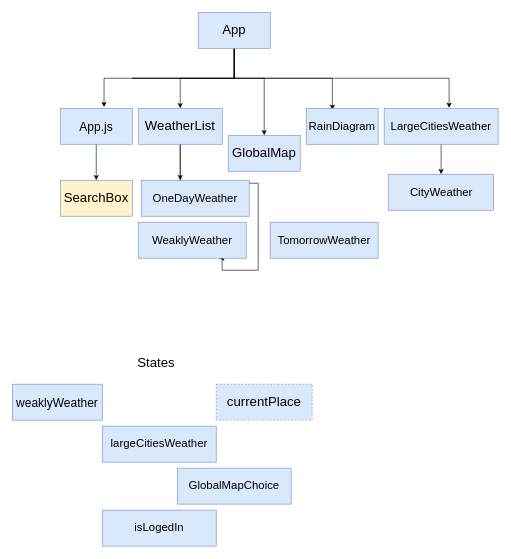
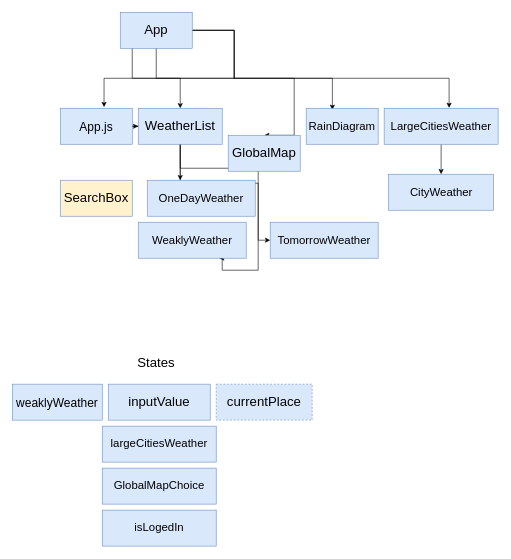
  <mxCell id="0" />
  <mxCell id="1" parent="0" />
- <mxCell id="2" style="edgeStyle=orthogonalEdgeStyle;rounded=0;orthogonalLoop=1;jettySize=auto;html=1;fontSize=20;" parent="1" source="3" target="15" edge="1"><mxGeometry relative="1" as="geometry" /></mxCell>
+ <mxCell id="2" style="edgeStyle=orthogonalEdgeStyle;rounded=0;orthogonalLoop=1;jettySize=auto;html=1;fontSize=20;" parent="1" source="3" target="13" edge="1"><mxGeometry relative="1" as="geometry" /></mxCell>
  <mxCell id="3" value="&lt;font style=&quot;font-size: 20px;&quot;&gt;App.js&lt;/font&gt;" style="rounded=0;whiteSpace=wrap;html=1;fillColor=#dae8fc;strokeColor=#6c8ebf;" parent="1" vertex="1"><mxGeometry x="100" y="180" width="120" height="60" as="geometry" /></mxCell>
  <mxCell id="4" style="edgeStyle=orthogonalEdgeStyle;rounded=0;orthogonalLoop=1;jettySize=auto;html=1;entryX=0.608;entryY=-0.033;entryDx=0;entryDy=0;entryPerimeter=0;fontSize=20;" parent="1" source="9" target="3" edge="1"><mxGeometry relative="1" as="geometry"><Array as="points"><mxPoint x="390" y="130" /><mxPoint x="173" y="130" /></Array></mxGeometry></mxCell>
  <mxCell id="5" style="edgeStyle=orthogonalEdgeStyle;rounded=0;orthogonalLoop=1;jettySize=auto;html=1;entryX=0.5;entryY=0;entryDx=0;entryDy=0;fontSize=20;" parent="1" source="9" target="13" edge="1"><mxGeometry relative="1" as="geometry" /></mxCell>
  <mxCell id="6" style="edgeStyle=orthogonalEdgeStyle;rounded=0;orthogonalLoop=1;jettySize=auto;html=1;entryX=0.5;entryY=0;entryDx=0;entryDy=0;fontSize=20;" parent="1" source="9" target="14" edge="1"><mxGeometry relative="1" as="geometry"><Array as="points"><mxPoint x="220" y="130" /><mxPoint x="490" y="130" /></Array></mxGeometry></mxCell>
  <mxCell id="7" style="edgeStyle=orthogonalEdgeStyle;rounded=0;orthogonalLoop=1;jettySize=auto;html=1;entryX=0.364;entryY=0.044;entryDx=0;entryDy=0;entryPerimeter=0;fontSize=19;" parent="1" source="9" target="16" edge="1"><mxGeometry relative="1" as="geometry"><Array as="points"><mxPoint x="390" y="130" /><mxPoint x="554" y="130" /></Array></mxGeometry></mxCell>
  <mxCell id="8" style="edgeStyle=orthogonalEdgeStyle;rounded=0;orthogonalLoop=1;jettySize=auto;html=1;entryX=0.57;entryY=-0.011;entryDx=0;entryDy=0;entryPerimeter=0;fontSize=19;" parent="1" source="9" target="18" edge="1"><mxGeometry relative="1" as="geometry"><Array as="points"><mxPoint x="390" y="130" /><mxPoint x="748" y="130" /></Array></mxGeometry></mxCell>
- <mxCell id="9" value="&lt;font style=&quot;font-size: 22px;&quot;&gt;App&lt;/font&gt;" style="rounded=0;whiteSpace=wrap;html=1;fillColor=#dae8fc;strokeColor=#6c8ebf;" parent="1" vertex="1"><mxGeometry x="330" y="20" width="120" height="60" as="geometry" /></mxCell>
+ <mxCell id="9" value="&lt;font style=&quot;font-size: 22px;&quot;&gt;App&lt;/font&gt;" style="rounded=0;whiteSpace=wrap;html=1;fillColor=#dae8fc;strokeColor=#6c8ebf;" parent="1" vertex="1"><mxGeometry x="200" y="20" width="120" height="60" as="geometry" /></mxCell>
  <mxCell id="10" value="" style="edgeStyle=orthogonalEdgeStyle;rounded=0;orthogonalLoop=1;jettySize=auto;html=1;fontSize=19;" parent="1" source="13" target="19" edge="1"><mxGeometry relative="1" as="geometry"><Array as="points"><mxPoint x="300" y="280" /><mxPoint x="300" y="280" /></Array></mxGeometry></mxCell>
+ <mxCell id="11" style="edgeStyle=orthogonalEdgeStyle;rounded=0;orthogonalLoop=1;jettySize=auto;html=1;fontSize=19;" parent="1" source="13" target="20" edge="1"><mxGeometry relative="1" as="geometry"><Array as="points"><mxPoint x="300" y="280" /><mxPoint x="430" y="280" /><mxPoint x="430" y="400" /></Array></mxGeometry></mxCell>
  <mxCell id="12" style="edgeStyle=orthogonalEdgeStyle;rounded=0;orthogonalLoop=1;jettySize=auto;html=1;entryX=0.75;entryY=1;entryDx=0;entryDy=0;fontSize=19;" parent="1" source="13" target="21" edge="1"><mxGeometry relative="1" as="geometry"><Array as="points"><mxPoint x="300" y="305" /><mxPoint x="430" y="305" /><mxPoint x="430" y="450" /><mxPoint x="370" y="450" /></Array></mxGeometry></mxCell>
  <mxCell id="13" value="&lt;font style=&quot;font-size: 22px;&quot;&gt;WeatherList&lt;/font&gt;" style="rounded=0;whiteSpace=wrap;html=1;fillColor=#dae8fc;strokeColor=#6c8ebf;" parent="1" vertex="1"><mxGeometry x="230" y="180" width="140" height="60" as="geometry" /></mxCell>
  <mxCell id="14" value="&lt;font style=&quot;font-size: 22px;&quot;&gt;GlobalMap&lt;/font&gt;" style="rounded=0;whiteSpace=wrap;html=1;fillColor=#dae8fc;strokeColor=#6c8ebf;" parent="1" vertex="1"><mxGeometry x="380" y="225" width="120" height="60" as="geometry" /></mxCell>
  <mxCell id="15" value="&lt;font style=&quot;font-size: 22px;&quot;&gt;SearchBox&lt;/font&gt;" style="rounded=0;whiteSpace=wrap;html=1;fillColor=#fff2cc;strokeColor=#6c8ebf;" parent="1" vertex="1"><mxGeometry x="100" y="300" width="120" height="60" as="geometry" /></mxCell>
  <mxCell id="16" value="&lt;font style=&quot;font-size: 19px;&quot;&gt;RainDiagram&lt;/font&gt;" style="rounded=0;whiteSpace=wrap;html=1;fillColor=#dae8fc;strokeColor=#6c8ebf;" parent="1" vertex="1"><mxGeometry x="510" y="180" width="120" height="60" as="geometry" /></mxCell>
  <mxCell id="17" value="" style="edgeStyle=orthogonalEdgeStyle;rounded=0;orthogonalLoop=1;jettySize=auto;html=1;fontSize=19;" parent="1" source="18" target="22" edge="1"><mxGeometry relative="1" as="geometry" /></mxCell>
  <mxCell id="18" value="&lt;font style=&quot;font-size: 19px;&quot;&gt;LargeCitiesWeather&lt;/font&gt;" style="rounded=0;whiteSpace=wrap;html=1;fillColor=#dae8fc;strokeColor=#6c8ebf;" parent="1" vertex="1"><mxGeometry x="640" y="180" width="190" height="60" as="geometry" /></mxCell>
- <mxCell id="19" value="OneDayWeather" style="whiteSpace=wrap;html=1;fillColor=#dae8fc;strokeColor=#6c8ebf;rounded=0;fontSize=19;" parent="1" vertex="1"><mxGeometry x="235" y="300" width="180" height="60" as="geometry" /></mxCell>
+ <mxCell id="19" value="OneDayWeather" style="whiteSpace=wrap;html=1;fillColor=#dae8fc;strokeColor=#6c8ebf;rounded=0;fontSize=19;" parent="1" vertex="1"><mxGeometry x="245" y="300" width="180" height="60" as="geometry" /></mxCell>
  <mxCell id="20" value="TomorrowWeather" style="whiteSpace=wrap;html=1;fillColor=#dae8fc;strokeColor=#6c8ebf;rounded=0;fontSize=19;" parent="1" vertex="1"><mxGeometry x="450" y="370" width="180" height="60" as="geometry" /></mxCell>
  <mxCell id="21" value="WeaklyWeather" style="whiteSpace=wrap;html=1;fillColor=#dae8fc;strokeColor=#6c8ebf;rounded=0;fontSize=19;" parent="1" vertex="1"><mxGeometry x="230" y="370" width="180" height="60" as="geometry" /></mxCell>
  <mxCell id="22" value="CityWeather" style="whiteSpace=wrap;html=1;fillColor=#dae8fc;strokeColor=#6c8ebf;rounded=0;fontSize=19;" parent="1" vertex="1"><mxGeometry x="647.5" y="290" width="175" height="60" as="geometry" /></mxCell>
+ <mxCell id="23" value="&lt;font style=&quot;font-size: 22px;&quot;&gt;inputValue&lt;/font&gt;" style="rounded=0;whiteSpace=wrap;html=1;fillColor=#dae8fc;strokeColor=#6c8ebf;" vertex="1" parent="1"><mxGeometry x="180" y="640" width="170" height="60" as="geometry" /></mxCell>
  <mxCell id="24" value="&lt;span style=&quot;font-size: 22px;&quot;&gt;States&lt;/span&gt;" style="text;html=1;strokeColor=none;fillColor=none;align=center;verticalAlign=middle;whiteSpace=wrap;rounded=0;" vertex="1" parent="1"><mxGeometry x="230" y="590" width="60" height="30" as="geometry" /></mxCell>
  <mxCell id="25" value="&lt;span style=&quot;font-size: 22px;&quot;&gt;currentPlace&lt;/span&gt;" style="rounded=0;whiteSpace=wrap;html=1;fillColor=#dae8fc;strokeColor=#6c8ebf;dashed=1;" vertex="1" parent="1"><mxGeometry x="360" y="640" width="160" height="60" as="geometry" /></mxCell>
  <mxCell id="26" value="&lt;font style=&quot;font-size: 20px;&quot;&gt;weaklyWeather&lt;/font&gt;" style="rounded=0;whiteSpace=wrap;html=1;fillColor=#dae8fc;strokeColor=#6c8ebf;" vertex="1" parent="1"><mxGeometry x="20" y="640" width="150" height="60" as="geometry" /></mxCell>
  <mxCell id="27" value="&lt;font style=&quot;font-size: 19px;&quot;&gt;largeCitiesWeather&lt;/font&gt;" style="rounded=0;whiteSpace=wrap;html=1;fillColor=#dae8fc;strokeColor=#6c8ebf;" vertex="1" parent="1"><mxGeometry x="170" y="710" width="190" height="60" as="geometry" /></mxCell>
- <mxCell id="28" value="&lt;font style=&quot;font-size: 19px;&quot;&gt;GlobalMapChoice&lt;/font&gt;" style="rounded=0;whiteSpace=wrap;html=1;fillColor=#dae8fc;strokeColor=#6c8ebf;" vertex="1" parent="1"><mxGeometry x="295" y="780" width="190" height="60" as="geometry" /></mxCell>
+ <mxCell id="28" value="&lt;font style=&quot;font-size: 19px;&quot;&gt;GlobalMapChoice&lt;/font&gt;" style="rounded=0;whiteSpace=wrap;html=1;fillColor=#dae8fc;strokeColor=#6c8ebf;" vertex="1" parent="1"><mxGeometry x="170" y="780" width="190" height="60" as="geometry" /></mxCell>
  <mxCell id="29" value="&lt;font style=&quot;font-size: 19px;&quot;&gt;isLogedIn&lt;/font&gt;" style="rounded=0;whiteSpace=wrap;html=1;fillColor=#dae8fc;strokeColor=#6c8ebf;" vertex="1" parent="1"><mxGeometry x="170" y="850" width="190" height="60" as="geometry" /></mxCell>
